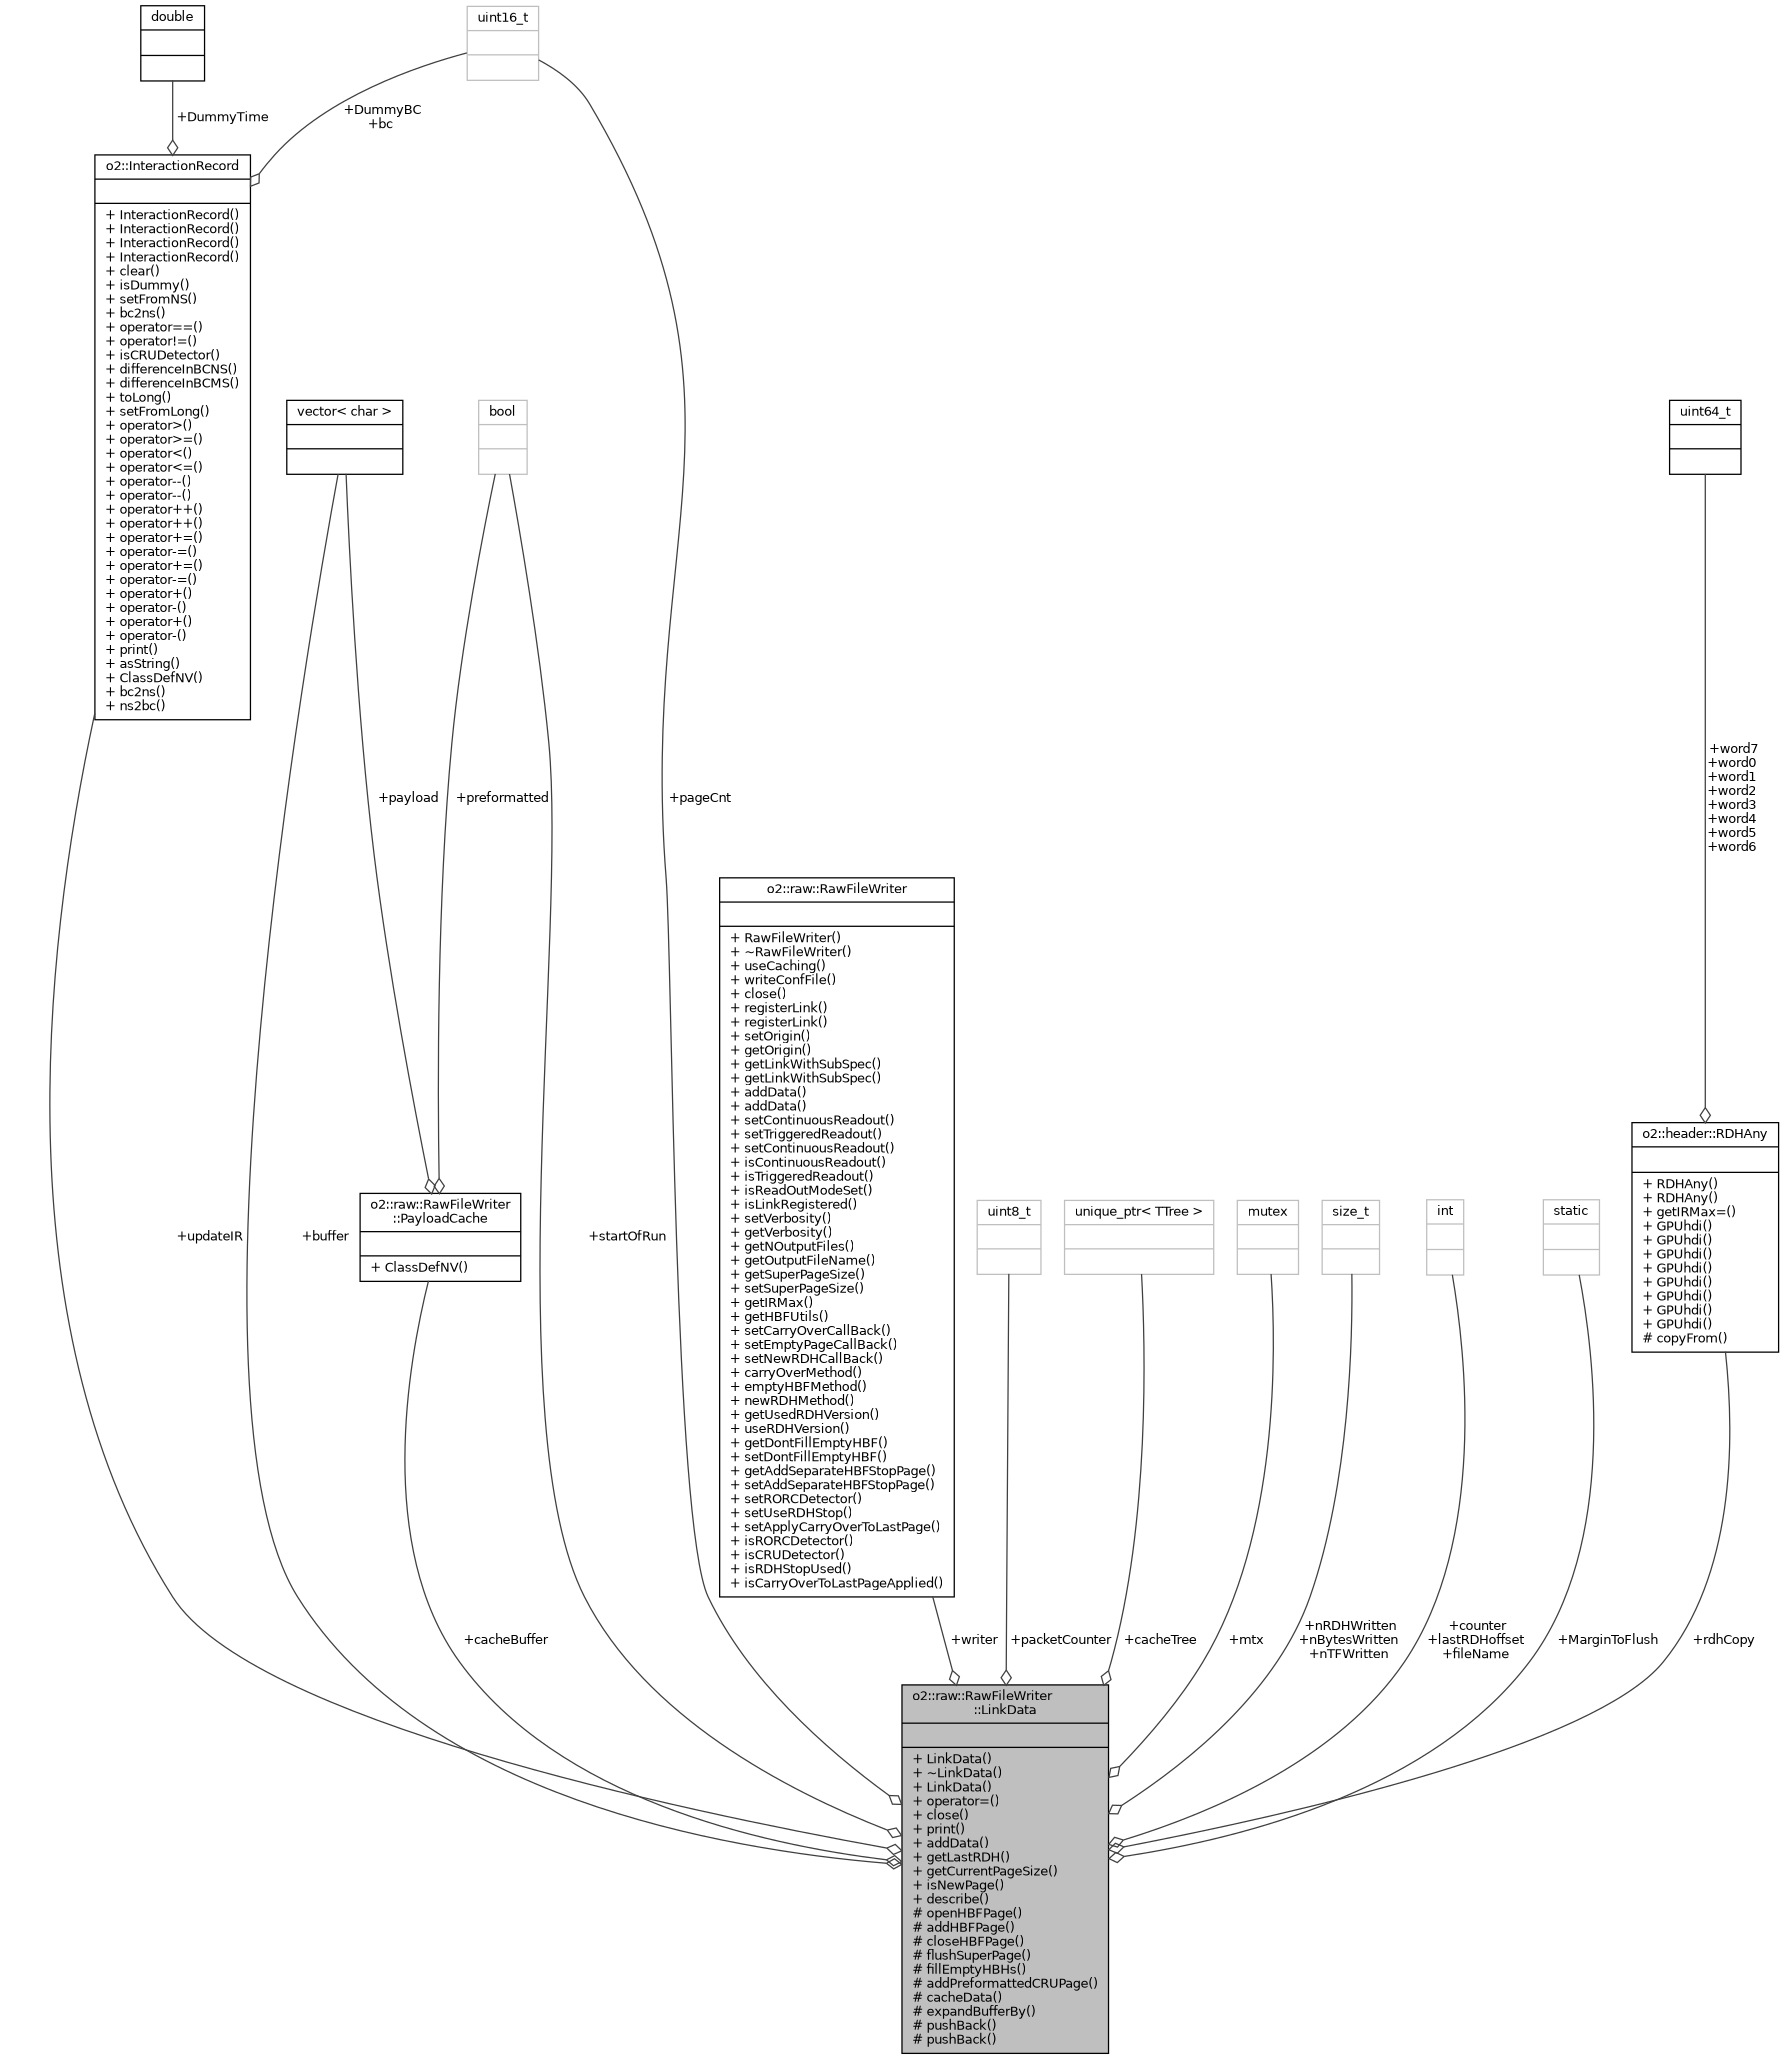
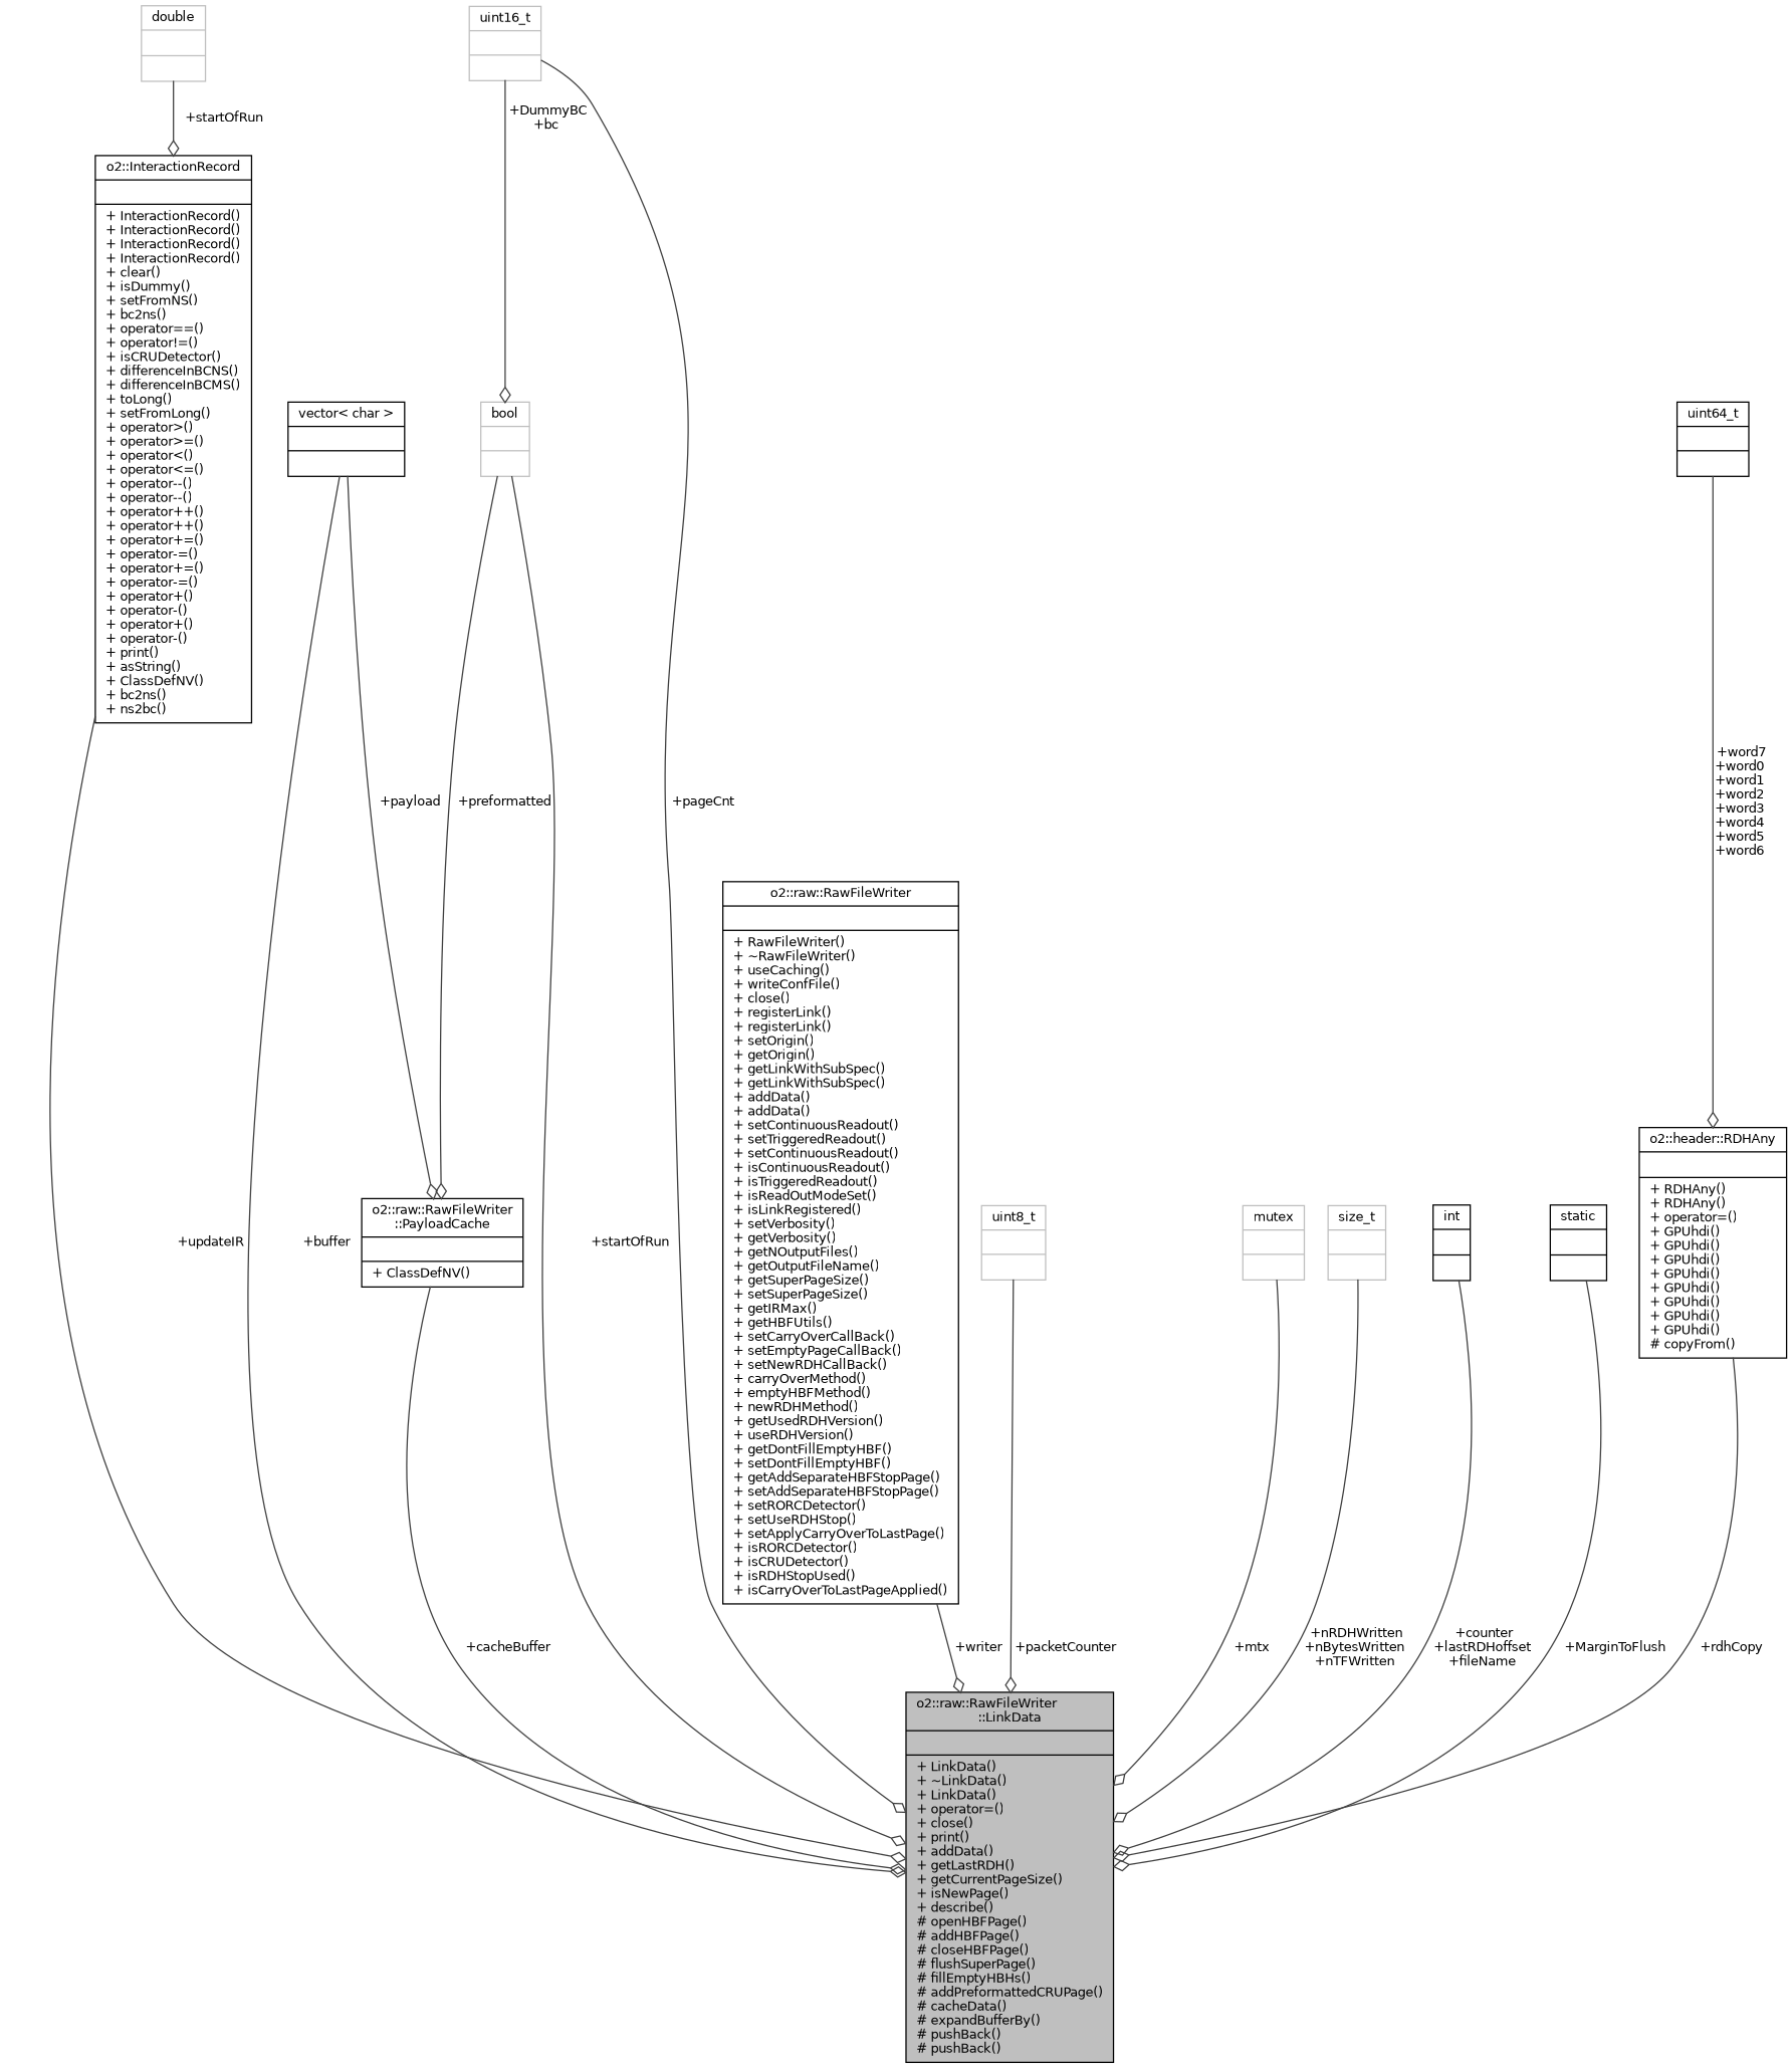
  digraph {
    node [color=grey75 fontname=Helvetica fontsize=10 shape=record]
    edge [arrowhead=odiamond color=grey25 fontname=Helvetica fontsize=10 labelfontname=Helvetica labelfontsize=10 style=solid]
    n1 [color=black fillcolor=grey75 fontcolor=black height=0.2 label="{o2::raw::RawFileWriter\l::LinkData\n||+ LinkData()\l+ ~LinkData()\l+ LinkData()\l+ operator=()\l+ close()\l+ print()\l+ addData()\l+ getLastRDH()\l+ getCurrentPageSize()\l+ isNewPage()\l+ describe()\l# openHBFPage()\l# addHBFPage()\l# closeHBFPage()\l# flushSuperPage()\l# fillEmptyHBHs()\l# addPreformattedCRUPage()\l# cacheData()\l# expandBufferBy()\l# pushBack()\l# pushBack()\l}" style=filled width=0.4]
    n2 [color=black height=0.2 label="{o2::raw::RawFileWriter\l::PayloadCache\n||+ ClassDefNV()\l}" width=0.4]
    n3 [color=black height=0.2 label="{vector\< char \>\n||}" width=0.4]
    n4 [color=black height=0.2 label="{o2::InteractionRecord\n||+ InteractionRecord()\l+ InteractionRecord()\l+ InteractionRecord()\l+ InteractionRecord()\l+ clear()\l+ isDummy()\l+ setFromNS()\l+ bc2ns()\l+ operator==()\l+ operator!=()\l+ isCRUDetector()\l+ differenceInBCNS()\l+ differenceInBCMS()\l+ toLong()\l+ setFromLong()\l+ operator\>()\l+ operator\>=()\l+ operator\<()\l+ operator\<=()\l+ operator--()\l+ operator--()\l+ operator++()\l+ operator++()\l+ operator+=()\l+ operator-=()\l+ operator+=()\l+ operator-=()\l+ operator+()\l+ operator-()\l+ operator+()\l+ operator-()\l+ print()\l+ asString()\l+ ClassDefNV()\l+ bc2ns()\l+ ns2bc()\l}" width=0.4]
    n5 [height=0.2 label="{bool\n||}" width=0.4]
-   n6 [color=black height=0.2 label="{double\n||}" width=0.4]
+   n6 [height=0.2 label="{double\n||}" width=0.4]
    n7 [height=0.2 label="{uint16_t\n||}" width=0.4]
    n8 [color=black height=0.2 label="{o2::raw::RawFileWriter\n||+ RawFileWriter()\l+ ~RawFileWriter()\l+ useCaching()\l+ writeConfFile()\l+ close()\l+ registerLink()\l+ registerLink()\l+ setOrigin()\l+ getOrigin()\l+ getLinkWithSubSpec()\l+ getLinkWithSubSpec()\l+ addData()\l+ addData()\l+ setContinuousReadout()\l+ setTriggeredReadout()\l+ setContinuousReadout()\l+ isContinuousReadout()\l+ isTriggeredReadout()\l+ isReadOutModeSet()\l+ isLinkRegistered()\l+ setVerbosity()\l+ getVerbosity()\l+ getNOutputFiles()\l+ getOutputFileName()\l+ getSuperPageSize()\l+ setSuperPageSize()\l+ getIRMax()\l+ getHBFUtils()\l+ setCarryOverCallBack()\l+ setEmptyPageCallBack()\l+ setNewRDHCallBack()\l+ carryOverMethod()\l+ emptyHBFMethod()\l+ newRDHMethod()\l+ getUsedRDHVersion()\l+ useRDHVersion()\l+ getDontFillEmptyHBF()\l+ setDontFillEmptyHBF()\l+ getAddSeparateHBFStopPage()\l+ setAddSeparateHBFStopPage()\l+ setRORCDetector()\l+ setUseRDHStop()\l+ setApplyCarryOverToLastPage()\l+ isRORCDetector()\l+ isCRUDetector()\l+ isRDHStopUsed()\l+ isCarryOverToLastPageApplied()\l}" width=0.4]
    n9 [height=0.2 label="{uint8_t\n||}" width=0.4]
-   n10 [height=0.2 label="{unique_ptr\< TTree \>\n||}" width=0.4]
    n11 [height=0.2 label="{mutex\n||}" width=0.4]
    n12 [height=0.2 label="{size_t\n||}" width=0.4]
-   n13 [height=0.2 label="{int\n||}" width=0.4]
-   n14 [height=0.2 label="{static\n||}" width=0.4]
-   n15 [color=black height=0.2 label="{o2::header::RDHAny\n||+ RDHAny()\l+ RDHAny()\l+ getIRMax=()\l+ GPUhdi()\l+ GPUhdi()\l+ GPUhdi()\l+ GPUhdi()\l+ GPUhdi()\l+ GPUhdi()\l+ GPUhdi()\l+ GPUhdi()\l# copyFrom()\l}" width=0.4]
+   n13 [color=black height=0.2 label="{int\n||}" width=0.4]
+   n14 [color=black height=0.2 label="{static\n||}" width=0.4]
+   n15 [color=black height=0.2 label="{o2::header::RDHAny\n||+ RDHAny()\l+ RDHAny()\l+ operator=()\l+ GPUhdi()\l+ GPUhdi()\l+ GPUhdi()\l+ GPUhdi()\l+ GPUhdi()\l+ GPUhdi()\l+ GPUhdi()\l+ GPUhdi()\l# copyFrom()\l}" width=0.4]
    n16 [color=black height=0.2 label="{uint64_t\n||}" width=0.4]
    n2 -> n1 [label=" +cacheBuffer"]
    n3 -> n1 [label=" +buffer"]
    n3 -> n2 [label=" +payload"]
    n4 -> n1 [label=" +updateIR"]
    n5 -> n1 [label=" +startOfRun"]
    n5 -> n2 [label=" +preformatted"]
-   n6 -> n4 [label=" +DummyTime"]
+   n6 -> n4 [label=" +startOfRun"]
    n7 -> n1 [label=" +pageCnt"]
-   n7 -> n4 [label=" +DummyBC\n+bc"]
+   n7 -> n5 [label=" +DummyBC\n+bc"]
    n8 -> n1 [label=" +writer"]
    n9 -> n1 [label=" +packetCounter"]
-   n10 -> n1 [label=" +cacheTree"]
    n11 -> n1 [label=" +mtx"]
    n12 -> n1 [label=" +nRDHWritten\n+nBytesWritten\n+nTFWritten"]
    n13 -> n1 [label=" +counter\n+lastRDHoffset\n+fileName"]
    n14 -> n1 [label=" +MarginToFlush"]
    n15 -> n1 [label=" +rdhCopy"]
    n16 -> n15 [label=" +word7\n+word0\n+word1\n+word2\n+word3\n+word4\n+word5\n+word6"]
  }
